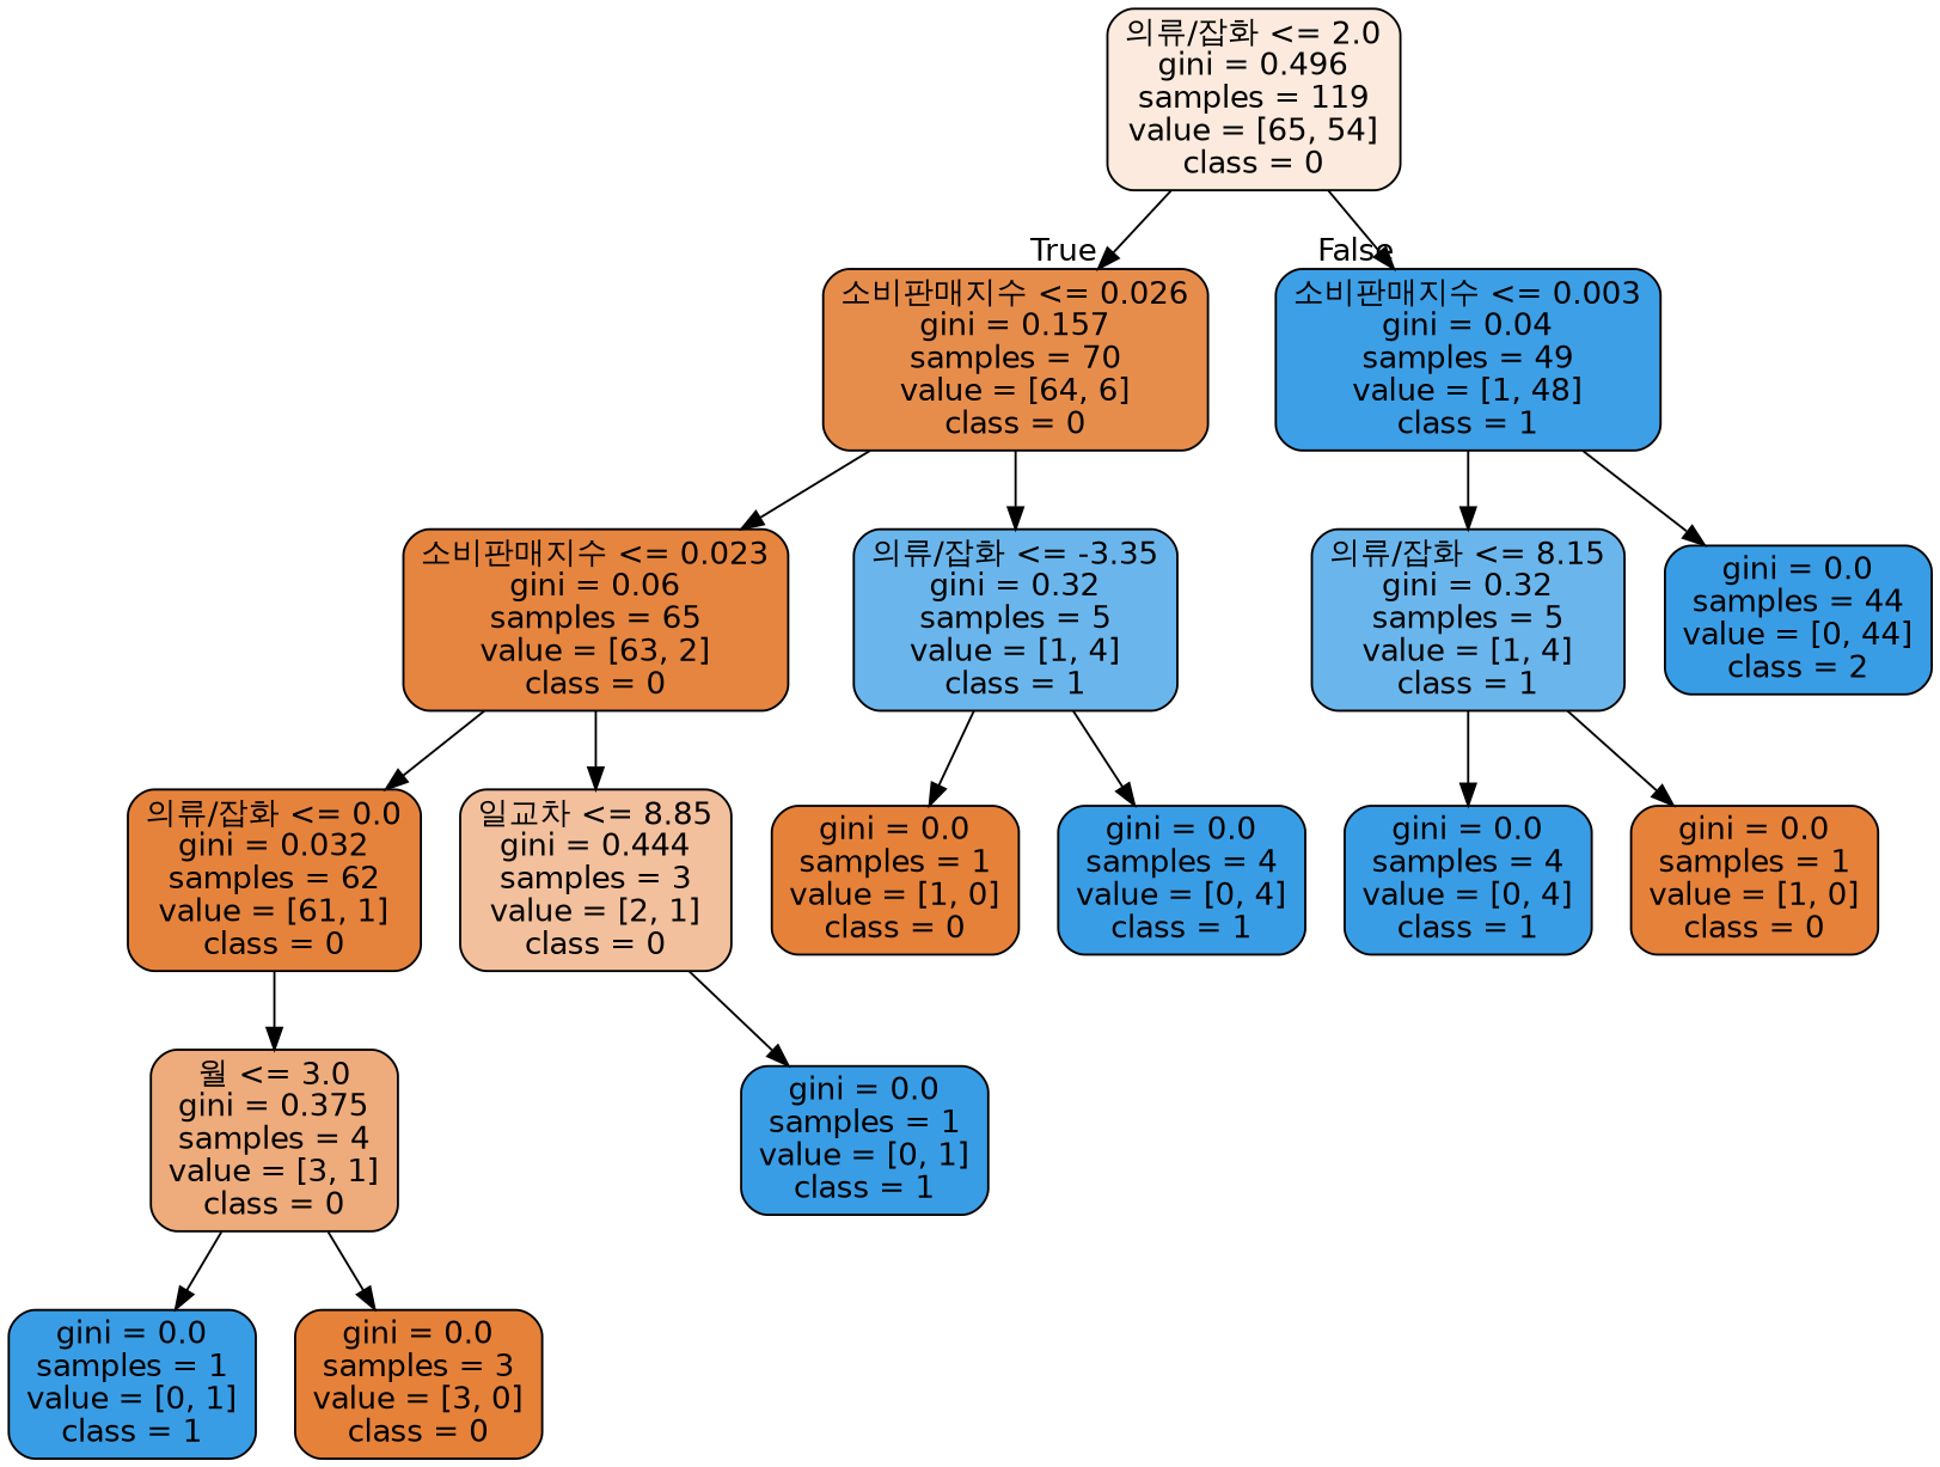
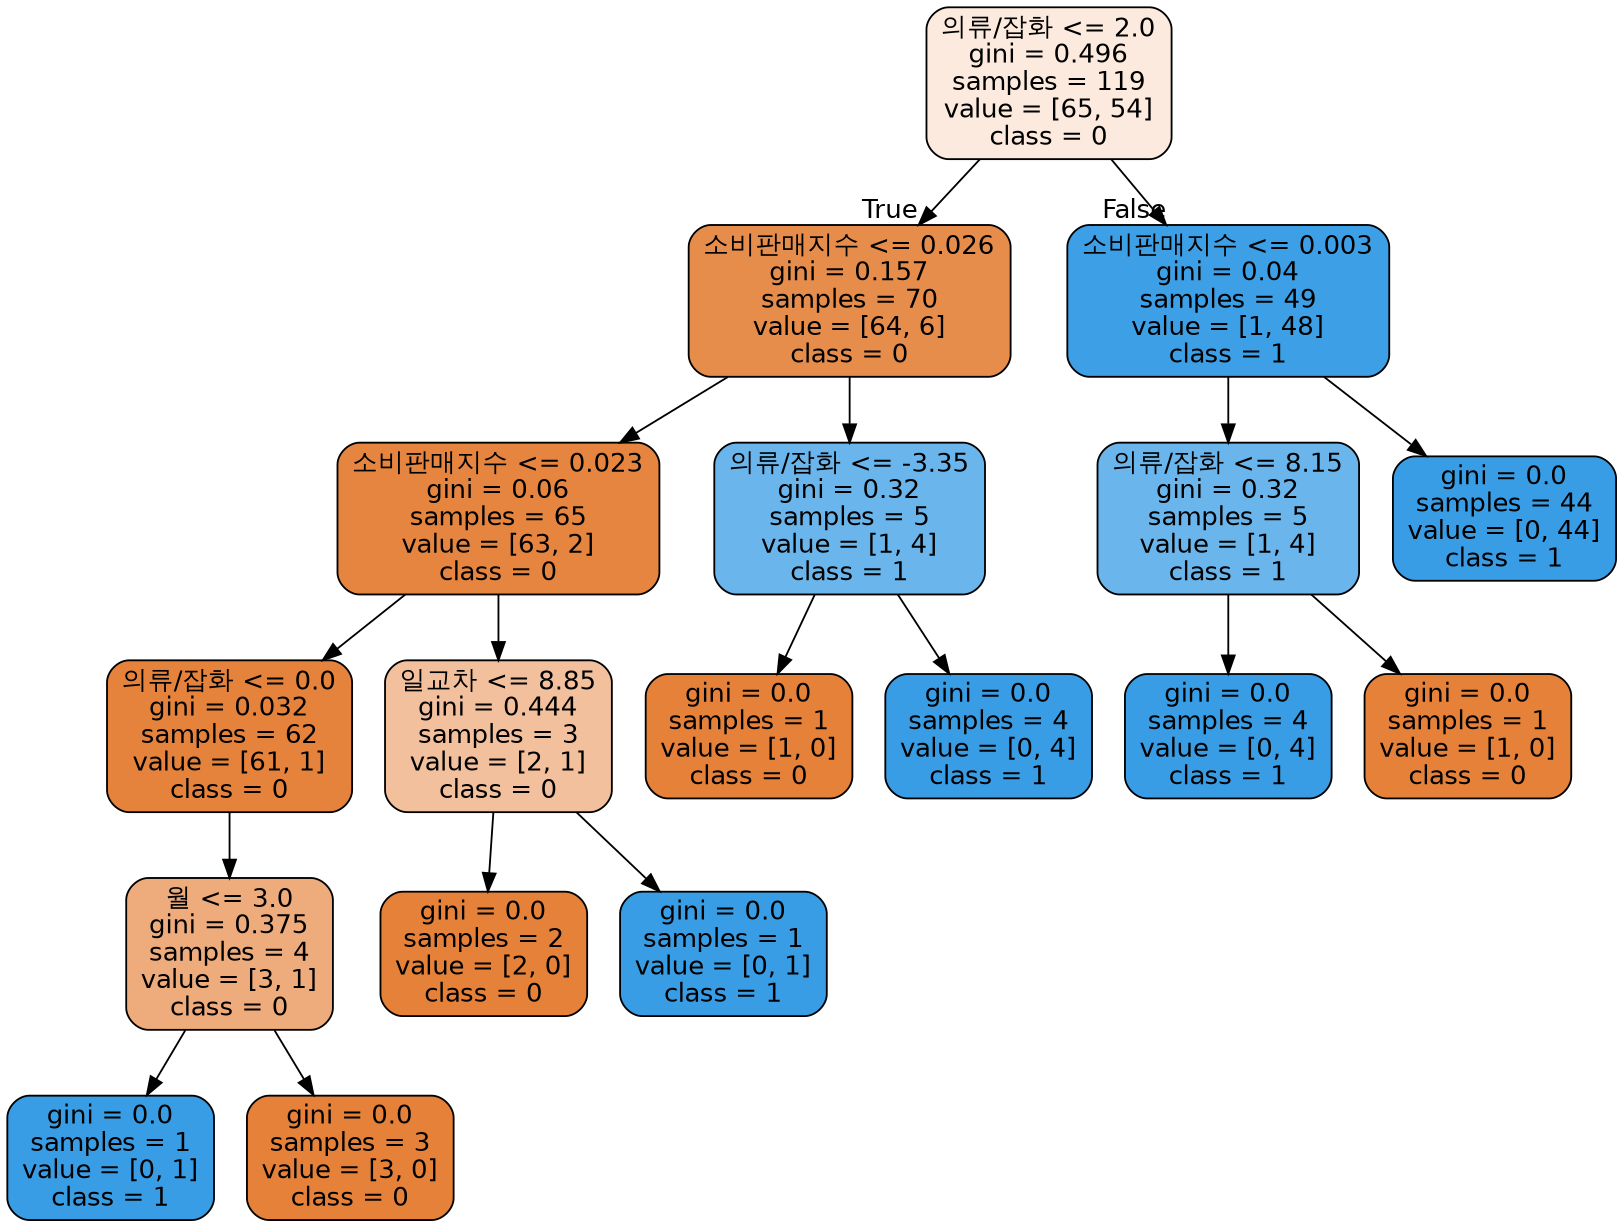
  digraph {
    node [color=black fillcolor="#399de5" fontname=helvetica shape=box style="filled, rounded"]
    edge [fontname=helvetica]
    n1 [fillcolor="#fbeadd" label="의류/잡화 <= 2.0\ngini = 0.496\nsamples = 119\nvalue = [65, 54]\nclass = 0"]
    n2 [fillcolor="#e78d4c" label="소비판매지수 <= 0.026\ngini = 0.157\nsamples = 70\nvalue = [64, 6]\nclass = 0"]
    n3 [fillcolor="#3d9fe6" label="소비판매지수 <= 0.003\ngini = 0.04\nsamples = 49\nvalue = [1, 48]\nclass = 1"]
    n4 [fillcolor="#e6853f" label="소비판매지수 <= 0.023\ngini = 0.06\nsamples = 65\nvalue = [63, 2]\nclass = 0"]
    n5 [fillcolor="#6ab6ec" label="의류/잡화 <= -3.35\ngini = 0.32\nsamples = 5\nvalue = [1, 4]\nclass = 1"]
    n6 [fillcolor="#6ab6ec" label="의류/잡화 <= 8.15\ngini = 0.32\nsamples = 5\nvalue = [1, 4]\nclass = 1"]
-   n7 [label="gini = 0.0\nsamples = 44\nvalue = [0, 44]\nclass = 2"]
+   n7 [label="gini = 0.0\nsamples = 44\nvalue = [0, 44]\nclass = 1"]
    n8 [fillcolor="#e5833c" label="의류/잡화 <= 0.0\ngini = 0.032\nsamples = 62\nvalue = [61, 1]\nclass = 0"]
    n9 [fillcolor="#f2c09c" label="일교차 <= 8.85\ngini = 0.444\nsamples = 3\nvalue = [2, 1]\nclass = 0"]
    n10 [fillcolor="#e58139" label="gini = 0.0\nsamples = 1\nvalue = [1, 0]\nclass = 0"]
    n11 [label="gini = 0.0\nsamples = 4\nvalue = [0, 4]\nclass = 1"]
    n12 [fillcolor="#eeab7b" label="월 <= 3.0\ngini = 0.375\nsamples = 4\nvalue = [3, 1]\nclass = 0"]
+   n13 [fillcolor="#e58139" label="gini = 0.0\nsamples = 2\nvalue = [2, 0]\nclass = 0"]
    n14 [label="gini = 0.0\nsamples = 1\nvalue = [0, 1]\nclass = 1"]
    n15 [label="gini = 0.0\nsamples = 1\nvalue = [0, 1]\nclass = 1"]
    n16 [fillcolor="#e58139" label="gini = 0.0\nsamples = 3\nvalue = [3, 0]\nclass = 0"]
    n17 [label="gini = 0.0\nsamples = 4\nvalue = [0, 4]\nclass = 1"]
    n18 [fillcolor="#e58139" label="gini = 0.0\nsamples = 1\nvalue = [1, 0]\nclass = 0"]
    n1 -> n2 [headlabel=True labelangle=45 labeldistance=2.5]
    n1 -> n3 [headlabel=False labelangle=-45 labeldistance=2.5]
    n2 -> n4
    n2 -> n5
    n3 -> n6
    n3 -> n7
    n4 -> n8
    n4 -> n9
    n5 -> n10
    n5 -> n11
    n6 -> n17
    n6 -> n18
    n8 -> n12
+   n9 -> n13
    n9 -> n14
    n12 -> n15
    n12 -> n16
  }
